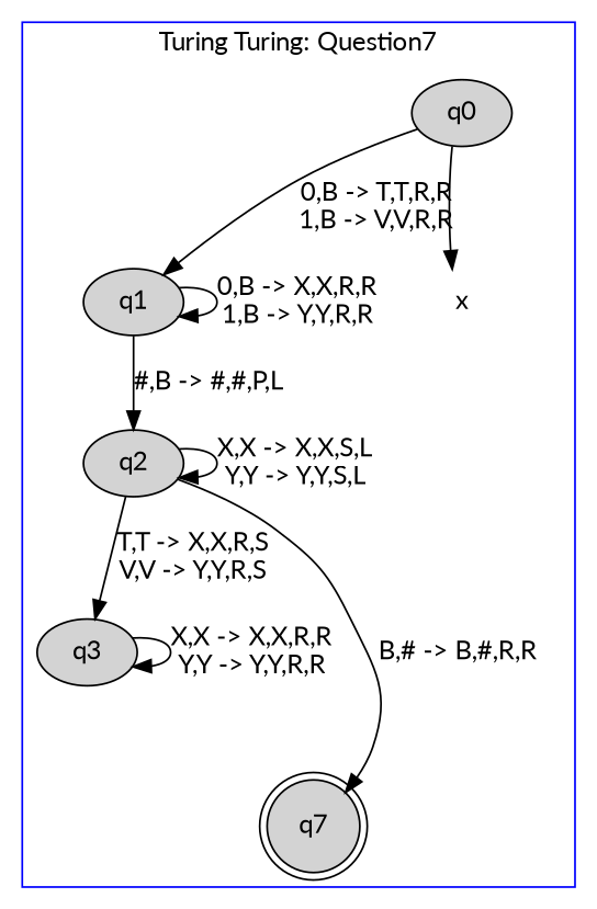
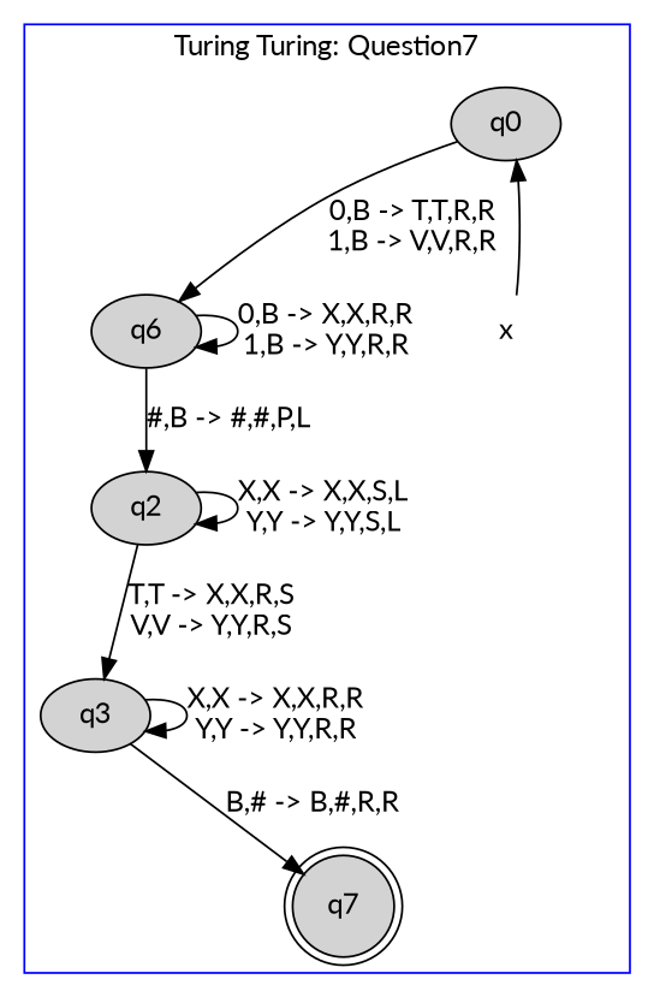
  digraph {
    fontname=Lato
    node [fontname=Lato style=filled]
    edge [fontname=Lato]
    q0
-   q1
+   q1 [label=q6]
    q2
    q3
    n5 [label=q7 shape=doublecircle]
    x [color=white]
    subgraph cluster_1 {
      color=blue
      label="Turing Turing: Question7"
      q0
      q1
      q2
      q3
      n5
      x
    }
    q0 -> q1 [label="0,B -> T,T,R,R\n1,B -> V,V,R,R"]
    q1 -> q1 [label="0,B -> X,X,R,R\n1,B -> Y,Y,R,R"]
    q1 -> q2 [label="#,B -> #,#,P,L"]
    q2 -> q2 [label="X,X -> X,X,S,L\nY,Y -> Y,Y,S,L"]
    q2 -> q3 [label="T,T -> X,X,R,S\nV,V -> Y,Y,R,S"]
    q3 -> q3 [label="X,X -> X,X,R,R\nY,Y -> Y,Y,R,R"]
-   q2 -> n5 [label="B,# -> B,#,R,R"]
-   q0 -> x
+   q3 -> n5 [label="B,# -> B,#,R,R"]
+   x -> q0
  }
